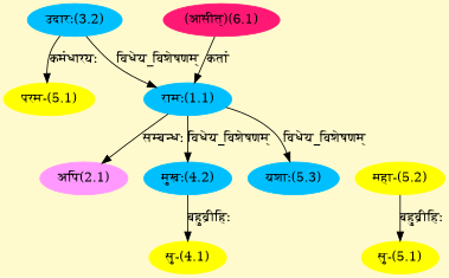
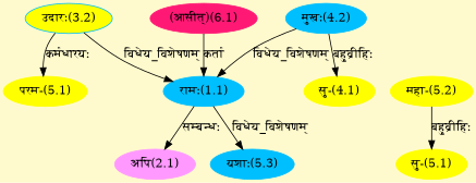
  digraph {
    bgcolor=lemonchiffon1
    compound=true
    rankdir=BT
    node [color="#00BFFF" style=filled]
    edge [dir=back]
    n1 [label="रामः(1.1)"]
    n2 [color="#FF1975" label="(आसीत्)(6.1)"]
-   n3 [label="उदारः(3.2)"]
+   n3 [label="उदारः(3.2)" fillcolor="#FFFF00"]
    n4 [color="#FF99FF" label="अपि(2.1)"]
    n5 [color="#FFFF00" label="परम-(5.1)"]
    n6 [color="#FFFF00" label="सु-(4.1)"]
    n7 [label="मुखः(4.2)"]
    n8 [color="#FFFF00" label="सु-(5.1)"]
    n9 [color="#FFFF00" label="महा-(5.2)"]
    n10 [label="यशाः(5.3)"]
    n1 -> n2 [label="कर्ता"]
    n1 -> n3 [label="विधेय_विशेषणम्"]
    n4 -> n1 [label="सम्बन्धः"]
    n5 -> n3 [label="कर्मधारयः"]
    n6 -> n7 [label="बहुव्रीहिः"]
-   n7 -> n1 [label="विधेय_विशेषणम्"]
+   n1 -> n7 [label="विधेय_विशेषणम्"]
    n8 -> n9 [label="बहुव्रीहिः"]
    n10 -> n1 [label="विधेय_विशेषणम्"]
  }
